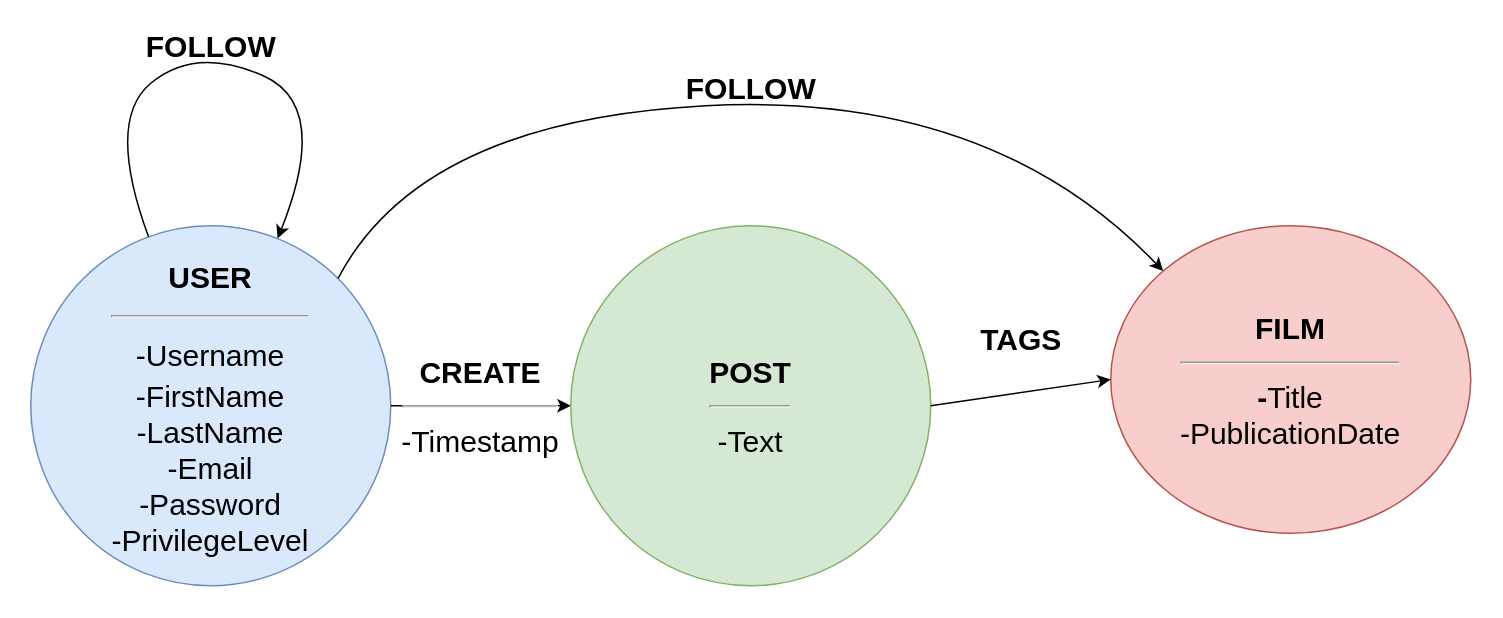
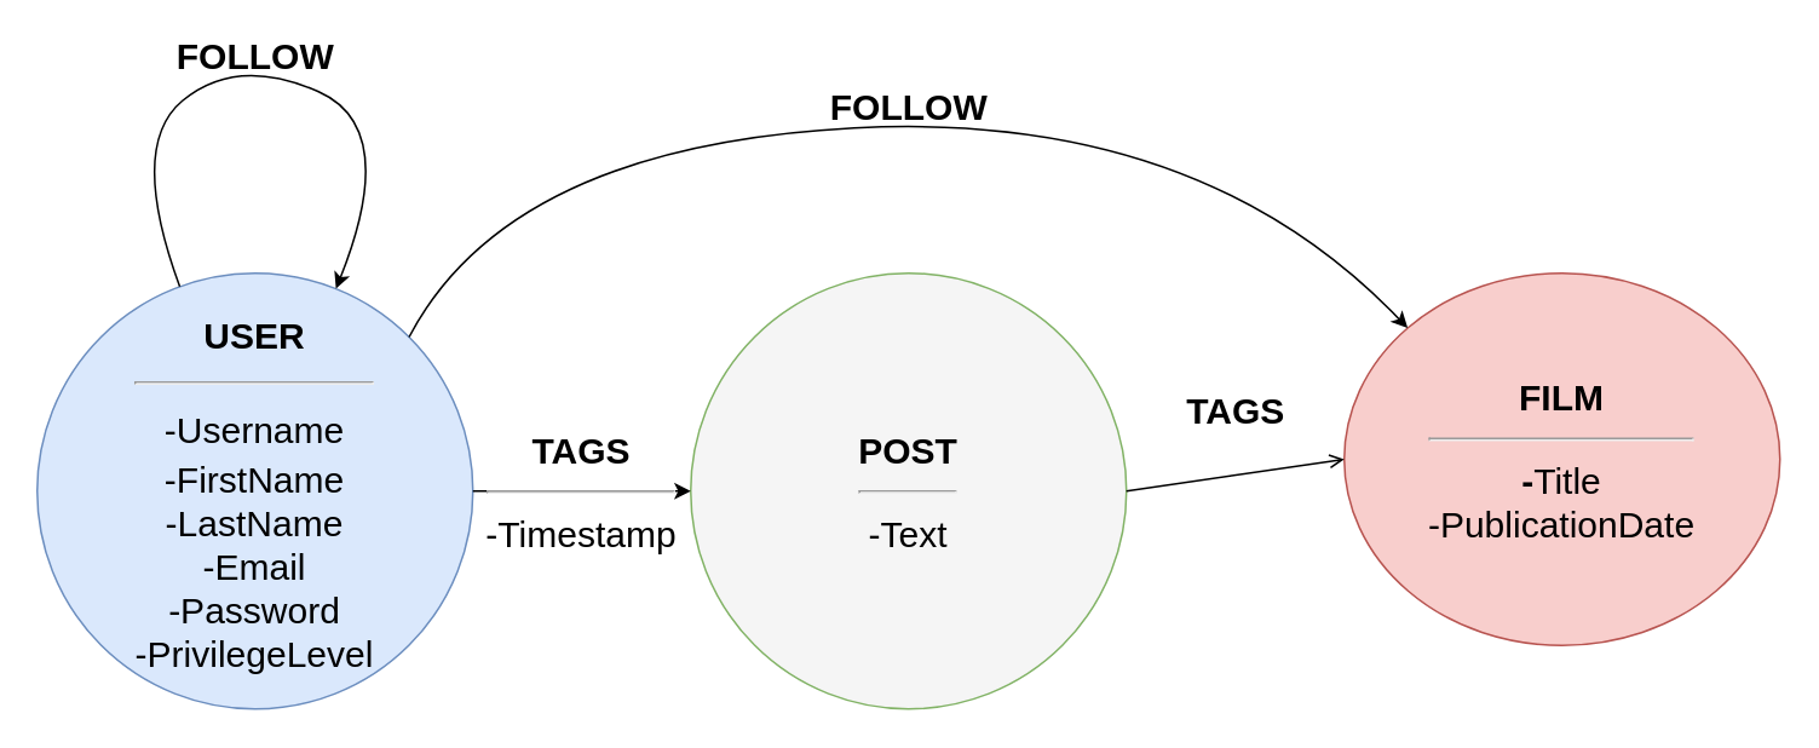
  <mxCell id="0" />
  <mxCell id="1" parent="0" />
  <mxCell id="2" value="&lt;font style=&quot;font-size: 20px&quot;&gt;&lt;b style=&quot;line-height: 150%&quot;&gt;USER&lt;br&gt;&lt;hr&gt;&lt;/b&gt;-Username&lt;br&gt;-FirstName&lt;br&gt;-LastName&lt;br&gt;-Email&lt;br&gt;-Password&lt;br&gt;-PrivilegeLevel&lt;/font&gt;" style="ellipse;whiteSpace=wrap;html=1;aspect=fixed;fillColor=#dae8fc;strokeColor=#6c8ebf;" parent="1" vertex="1"><mxGeometry y="150" width="240" height="240" as="geometry" x="20" /></mxCell>
- <mxCell id="3" value="&lt;font style=&quot;font-size: 20px&quot;&gt;&lt;b&gt;POST&lt;/b&gt;&lt;br&gt;&lt;/font&gt;&lt;hr style=&quot;font-size: 20px&quot;&gt;&lt;font style=&quot;font-size: 20px&quot;&gt;-Text&lt;/font&gt;" style="ellipse;whiteSpace=wrap;html=1;aspect=fixed;fillColor=#d5e8d4;strokeColor=#82b366;" parent="1" vertex="1"><mxGeometry x="380" y="150" width="240" height="240" as="geometry" /></mxCell>
+ <mxCell id="3" value="&lt;font style=&quot;font-size: 20px&quot;&gt;&lt;b&gt;POST&lt;/b&gt;&lt;br&gt;&lt;/font&gt;&lt;hr style=&quot;font-size: 20px&quot;&gt;&lt;font style=&quot;font-size: 20px&quot;&gt;-Text&lt;/font&gt;" style="ellipse;whiteSpace=wrap;html=1;aspect=fixed;fillColor=#f5f5f5;strokeColor=#82b366;" parent="1" vertex="1"><mxGeometry x="380" y="150" width="240" height="240" as="geometry" /></mxCell>
  <mxCell id="4" value="&lt;b style=&quot;font-size: 20px&quot;&gt;&lt;font style=&quot;font-size: 20px&quot;&gt;FILM&lt;br&gt;&lt;/font&gt;&lt;/b&gt;&lt;hr style=&quot;font-size: 20px&quot;&gt;&lt;font style=&quot;font-size: 20px&quot;&gt;&lt;b&gt;-&lt;/b&gt;Title&lt;br&gt;-PublicationDate&lt;/font&gt;" style="ellipse;whiteSpace=wrap;html=1;aspect=fixed;fillColor=#f8cecc;strokeColor=#b85450;" parent="1" vertex="1"><mxGeometry x="740" y="150" width="240" height="205" as="geometry" /></mxCell>
  <mxCell id="5" value="" style="curved=1;endArrow=classic;html=1;" parent="1" source="2" target="2" edge="1"><mxGeometry width="50" height="50" relative="1" as="geometry"><mxPoint x="30" y="470" as="sourcePoint" /><mxPoint x="80" y="420" as="targetPoint" /><Array as="points"><mxPoint x="70" y="80" /><mxPoint x="130" y="30" /><mxPoint x="220" y="70" /></Array></mxGeometry></mxCell>
  <mxCell id="6" value="" style="curved=1;endArrow=classic;html=1;exitX=1;exitY=0;exitDx=0;exitDy=0;entryX=0;entryY=0;entryDx=0;entryDy=0;" parent="1" source="2" target="4" edge="1"><mxGeometry width="50" height="50" relative="1" as="geometry"><mxPoint x="30" y="470" as="sourcePoint" /><mxPoint x="80" y="420" as="targetPoint" /><Array as="points"><mxPoint x="280" y="80" /><mxPoint x="660" y="60" /></Array></mxGeometry></mxCell>
  <mxCell id="7" value="&lt;font style=&quot;font-size: 20px&quot;&gt;&lt;b&gt;FOLLOW&lt;/b&gt;&lt;/font&gt;" style="text;html=1;align=center;verticalAlign=middle;resizable=0;points=[];autosize=1;" parent="1" vertex="1"><mxGeometry x="450" y="48" width="100" height="20" as="geometry" /></mxCell>
  <mxCell id="8" value="" style="endArrow=classic;html=1;exitX=1;exitY=0.5;exitDx=0;exitDy=0;" parent="1" source="2" target="3" edge="1"><mxGeometry width="50" height="50" relative="1" as="geometry"><mxPoint x="310" y="340" as="sourcePoint" /><mxPoint x="360" y="290" as="targetPoint" /></mxGeometry></mxCell>
- <mxCell id="9" value="&lt;b style=&quot;font-size: 20px&quot;&gt;&lt;font style=&quot;font-size: 20px&quot;&gt;CREATE&lt;br&gt;&lt;/font&gt;&lt;/b&gt;&lt;hr style=&quot;font-size: 20px&quot;&gt;&lt;font style=&quot;font-size: 20px&quot;&gt;-Timestamp&lt;/font&gt;" style="text;html=1;strokeColor=none;fillColor=none;align=center;verticalAlign=middle;whiteSpace=wrap;rounded=0;" parent="1" vertex="1"><mxGeometry x="250" y="215" width="140" height="110" as="geometry" /></mxCell>
+ <mxCell id="9" value="&lt;b style=&quot;font-size: 20px&quot;&gt;&lt;font style=&quot;font-size: 20px&quot;&gt;TAGS&lt;br&gt;&lt;/font&gt;&lt;/b&gt;&lt;hr style=&quot;font-size: 20px&quot;&gt;&lt;font style=&quot;font-size: 20px&quot;&gt;-Timestamp&lt;/font&gt;" style="text;html=1;strokeColor=none;fillColor=none;align=center;verticalAlign=middle;whiteSpace=wrap;rounded=0;" parent="1" vertex="1"><mxGeometry x="250" y="215" width="140" height="110" as="geometry" /></mxCell>
  <mxCell id="10" value="&lt;font style=&quot;font-size: 20px&quot;&gt;&lt;b&gt;FOLLOW&lt;/b&gt;&lt;/font&gt;" style="text;html=1;align=center;verticalAlign=middle;resizable=0;points=[];autosize=1;" parent="1" vertex="1"><mxGeometry x="90" y="20" width="100" height="20" as="geometry" /></mxCell>
- <mxCell id="11" value="" style="endArrow=classic;html=1;exitX=1;exitY=0.5;exitDx=0;exitDy=0;entryX=0;entryY=0.5;entryDx=0;entryDy=0;" parent="1" source="3" target="4" edge="1"><mxGeometry width="50" height="50" relative="1" as="geometry"><mxPoint x="260" y="510" as="sourcePoint" /><mxPoint x="310" y="460" as="targetPoint" /></mxGeometry></mxCell>
+ <mxCell id="11" value="" style="endArrow=open;html=1;exitX=1;exitY=0.5;exitDx=0;exitDy=0;entryX=0;entryY=0.5;entryDx=0;entryDy=0;" parent="1" source="3" target="4" edge="1"><mxGeometry width="50" height="50" relative="1" as="geometry"><mxPoint x="260" y="510" as="sourcePoint" /><mxPoint x="310" y="460" as="targetPoint" /></mxGeometry></mxCell>
  <mxCell id="12" value="&lt;span style=&quot;font-size: 20px&quot;&gt;&lt;b&gt;TAGS&lt;/b&gt;&lt;/span&gt;" style="text;html=1;align=center;verticalAlign=middle;resizable=0;points=[];autosize=1;" parent="1" vertex="1"><mxGeometry x="645" y="215" width="70" height="20" as="geometry" /></mxCell>
